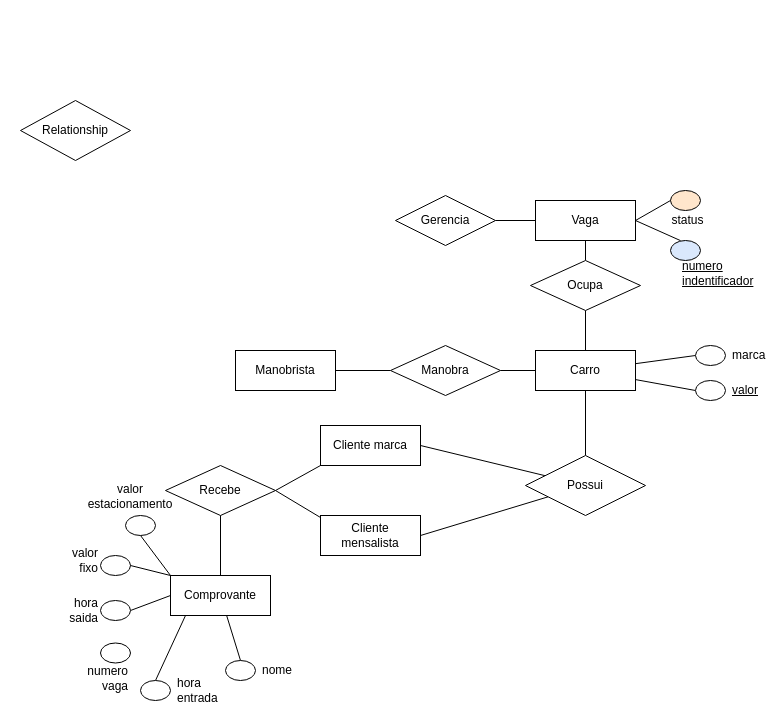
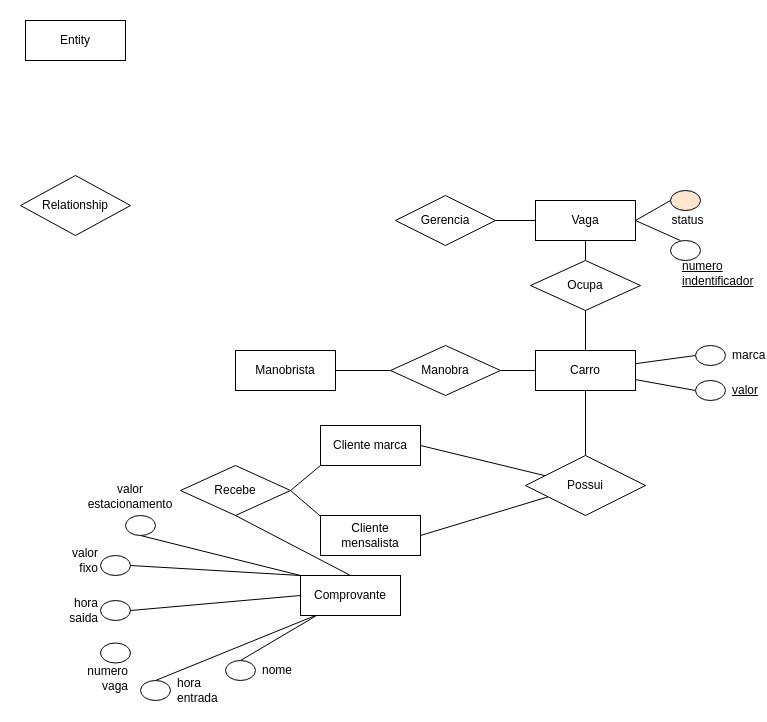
  <mxCell id="0" />
  <mxCell id="1" parent="0" />
- <mxCell id="3" value="Relationship" style="shape=rhombus;perimeter=rhombusPerimeter;whiteSpace=wrap;html=1;align=center;" parent="1" vertex="1"><mxGeometry x="20" y="100" width="110" height="60" as="geometry" /></mxCell>
+ <mxCell id="2" value="Entity" style="whiteSpace=wrap;html=1;align=center;" parent="1" vertex="1"><mxGeometry x="25" y="20" width="100" height="40" as="geometry" /></mxCell>
+ <mxCell id="3" value="Relationship" style="shape=rhombus;perimeter=rhombusPerimeter;whiteSpace=wrap;html=1;align=center;" parent="1" vertex="1"><mxGeometry x="20" y="175" width="110" height="60" as="geometry" /></mxCell>
  <mxCell id="4" style="rounded=0;orthogonalLoop=1;jettySize=auto;html=1;exitX=0.5;exitY=1;exitDx=0;exitDy=0;entryX=0.5;entryY=0;entryDx=0;entryDy=0;endArrow=none;endFill=0;" parent="1" source="5" target="39" edge="1"><mxGeometry relative="1" as="geometry" /></mxCell>
  <mxCell id="5" value="Vaga" style="whiteSpace=wrap;html=1;align=center;" parent="1" vertex="1"><mxGeometry x="535" y="200" width="100" height="40" as="geometry" /></mxCell>
- <mxCell id="6" value="numero indentificador" style="ellipse;whiteSpace=wrap;html=1;align=left;spacingRight=0;spacingTop=45;spacingLeft=10;fontStyle=4;fillColor=#dae8fc;" parent="1" vertex="1"><mxGeometry x="670" y="240" width="30" height="20" as="geometry" /></mxCell>
+ <mxCell id="6" value="numero indentificador" style="ellipse;whiteSpace=wrap;html=1;align=left;spacingRight=0;spacingTop=45;spacingLeft=10;fontStyle=4" parent="1" vertex="1"><mxGeometry x="670" y="240" width="30" height="20" as="geometry" /></mxCell>
  <mxCell id="7" value="" style="endArrow=none;html=1;rounded=0;entryX=0.332;entryY=0.004;entryDx=0;entryDy=0;entryPerimeter=0;exitX=1;exitY=0.5;exitDx=0;exitDy=0;" parent="1" source="5" target="6" edge="1"><mxGeometry relative="1" as="geometry"><mxPoint x="635" y="250" as="sourcePoint" /><mxPoint x="665" y="250" as="targetPoint" /></mxGeometry></mxCell>
  <mxCell id="8" value="&lt;span style=&quot;text-wrap: nowrap;&quot;&gt;status&lt;/span&gt;" style="ellipse;whiteSpace=wrap;html=1;align=center;spacingTop=40;spacingLeft=5;fillColor=#ffe6cc;" parent="1" vertex="1"><mxGeometry x="670" y="190" width="30" height="20" as="geometry" /></mxCell>
  <mxCell id="9" value="" style="endArrow=none;html=1;rounded=0;entryX=0;entryY=0.5;entryDx=0;entryDy=0;exitX=1;exitY=0.5;exitDx=0;exitDy=0;" parent="1" source="5" target="8" edge="1"><mxGeometry relative="1" as="geometry"><mxPoint x="655" y="240" as="sourcePoint" /><mxPoint x="675" y="250" as="targetPoint" /></mxGeometry></mxCell>
  <mxCell id="10" style="rounded=0;orthogonalLoop=1;jettySize=auto;html=1;exitX=1;exitY=0.5;exitDx=0;exitDy=0;entryX=0;entryY=0.5;entryDx=0;entryDy=0;endArrow=none;endFill=0;" parent="1" source="11" target="5" edge="1"><mxGeometry relative="1" as="geometry" /></mxCell>
  <mxCell id="11" value="Gerencia" style="shape=rhombus;perimeter=rhombusPerimeter;whiteSpace=wrap;html=1;align=center;" parent="1" vertex="1"><mxGeometry x="395" y="195" width="100" height="50" as="geometry" /></mxCell>
  <mxCell id="12" style="rounded=0;orthogonalLoop=1;jettySize=auto;html=1;exitX=0;exitY=1;exitDx=0;exitDy=0;entryX=1;entryY=0.5;entryDx=0;entryDy=0;endArrow=none;endFill=0;" parent="1" source="13" target="23" edge="1"><mxGeometry relative="1" as="geometry" /></mxCell>
  <mxCell id="13" value="Cliente marca" style="whiteSpace=wrap;html=1;align=center;" parent="1" vertex="1"><mxGeometry x="320" y="425" width="100" height="40" as="geometry" /></mxCell>
  <mxCell id="14" style="rounded=0;orthogonalLoop=1;jettySize=auto;html=1;endArrow=none;endFill=0;" edge="1" parent="1" source="16" target="20"><mxGeometry relative="1" as="geometry" /></mxCell>
  <mxCell id="15" style="rounded=0;orthogonalLoop=1;jettySize=auto;html=1;endArrow=none;endFill=0;" edge="1" parent="1" source="16" target="21"><mxGeometry relative="1" as="geometry" /></mxCell>
  <mxCell id="16" value="Manobra" style="shape=rhombus;perimeter=rhombusPerimeter;whiteSpace=wrap;html=1;align=center;" parent="1" vertex="1"><mxGeometry x="390" y="345" width="110" height="50" as="geometry" /></mxCell>
  <mxCell id="17" style="rounded=0;orthogonalLoop=1;jettySize=auto;html=1;entryX=0.5;entryY=0;entryDx=0;entryDy=0;endArrow=none;endFill=0;" edge="1" parent="1" source="20" target="43"><mxGeometry relative="1" as="geometry" /></mxCell>
  <mxCell id="18" style="rounded=0;orthogonalLoop=1;jettySize=auto;html=1;entryX=0;entryY=0.5;entryDx=0;entryDy=0;endArrow=none;endFill=0;" edge="1" parent="1" source="20" target="30"><mxGeometry relative="1" as="geometry" /></mxCell>
  <mxCell id="19" style="rounded=0;orthogonalLoop=1;jettySize=auto;html=1;entryX=0;entryY=0.5;entryDx=0;entryDy=0;endArrow=none;endFill=0;" edge="1" parent="1" source="20" target="22"><mxGeometry relative="1" as="geometry" /></mxCell>
  <mxCell id="20" value="Carro" style="whiteSpace=wrap;html=1;align=center;" parent="1" vertex="1"><mxGeometry x="535" y="350" width="100" height="40" as="geometry" /></mxCell>
  <mxCell id="21" value="Manobrista" style="whiteSpace=wrap;html=1;align=center;" parent="1" vertex="1"><mxGeometry x="235" y="350" width="100" height="40" as="geometry" /></mxCell>
  <mxCell id="22" value="&lt;span style=&quot;text-wrap: nowrap;&quot;&gt;valor&lt;/span&gt;" style="ellipse;whiteSpace=wrap;html=1;align=left;spacingRight=30;spacingLeft=35;fontStyle=4" parent="1" vertex="1"><mxGeometry x="695" y="380" width="30" height="20" as="geometry" /></mxCell>
- <mxCell id="23" value="Recebe" style="shape=rhombus;perimeter=rhombusPerimeter;whiteSpace=wrap;html=1;align=center;" parent="1" vertex="1"><mxGeometry x="165" y="465" width="110" height="50" as="geometry" /></mxCell>
+ <mxCell id="23" value="Recebe" style="shape=rhombus;perimeter=rhombusPerimeter;whiteSpace=wrap;html=1;align=center;" parent="1" vertex="1"><mxGeometry x="180" y="465" width="110" height="50" as="geometry" /></mxCell>
  <mxCell id="24" style="rounded=0;orthogonalLoop=1;jettySize=auto;html=1;exitX=0.15;exitY=1;exitDx=0;exitDy=0;entryX=0.5;entryY=0;entryDx=0;entryDy=0;endArrow=none;endFill=0;exitPerimeter=0;" parent="1" source="28" target="31" edge="1"><mxGeometry relative="1" as="geometry" /></mxCell>
  <mxCell id="25" style="rounded=0;orthogonalLoop=1;jettySize=auto;html=1;exitX=0;exitY=0.5;exitDx=0;exitDy=0;entryX=1;entryY=0.5;entryDx=0;entryDy=0;endArrow=none;endFill=0;" parent="1" source="28" target="29" edge="1"><mxGeometry relative="1" as="geometry" /></mxCell>
  <mxCell id="26" style="rounded=0;orthogonalLoop=1;jettySize=auto;html=1;exitX=0;exitY=0;exitDx=0;exitDy=0;entryX=0.5;entryY=1;entryDx=0;entryDy=0;endArrow=none;endFill=0;" parent="1" source="28" target="37" edge="1"><mxGeometry relative="1" as="geometry" /></mxCell>
  <mxCell id="27" style="rounded=0;orthogonalLoop=1;jettySize=auto;html=1;entryX=0.5;entryY=0;entryDx=0;entryDy=0;endArrow=none;endFill=0;" edge="1" parent="1" source="28" target="45"><mxGeometry relative="1" as="geometry" /></mxCell>
- <mxCell id="28" value="Comprovante" style="whiteSpace=wrap;html=1;align=center;" parent="1" vertex="1"><mxGeometry x="170" y="575" width="100" height="40" as="geometry" /></mxCell>
+ <mxCell id="28" value="Comprovante" style="whiteSpace=wrap;html=1;align=center;" parent="1" vertex="1"><mxGeometry x="300" y="575" width="100" height="40" as="geometry" /></mxCell>
  <mxCell id="29" value="hora&lt;br&gt;saida" style="ellipse;whiteSpace=wrap;html=1;align=right;spacingRight=30;" parent="1" vertex="1"><mxGeometry x="100" y="600" width="30" height="20" as="geometry" /></mxCell>
  <mxCell id="30" value="&lt;span style=&quot;text-wrap: nowrap;&quot;&gt;marca&lt;/span&gt;" style="ellipse;whiteSpace=wrap;html=1;align=left;spacingRight=30;spacingLeft=35;" parent="1" vertex="1"><mxGeometry x="695" y="345" width="30" height="20" as="geometry" /></mxCell>
  <mxCell id="31" value="&lt;span style=&quot;text-wrap: nowrap;&quot;&gt;&lt;font style=&quot;font-size: 12px;&quot;&gt;hora&lt;br&gt;entrada&lt;/font&gt;&lt;/span&gt;" style="ellipse;whiteSpace=wrap;html=1;align=left;perimeterSpacing=0;spacingLeft=35;" parent="1" vertex="1"><mxGeometry x="140" y="680" width="30" height="20" as="geometry" /></mxCell>
  <mxCell id="32" value="&lt;span style=&quot;text-wrap: nowrap;&quot;&gt;numero&lt;br&gt;vaga&lt;/span&gt;" style="ellipse;whiteSpace=wrap;html=1;align=right;spacingBottom=0;spacingTop=50;" parent="1" vertex="1"><mxGeometry x="100" y="642.5" width="30" height="20" as="geometry" /></mxCell>
  <mxCell id="33" style="rounded=0;orthogonalLoop=1;jettySize=auto;html=1;entryX=1;entryY=0.5;entryDx=0;entryDy=0;endArrow=none;endFill=0;exitX=0.05;exitY=0.125;exitDx=0;exitDy=0;exitPerimeter=0;" edge="1" parent="1" source="34" target="23"><mxGeometry relative="1" as="geometry"><mxPoint x="315" y="510" as="sourcePoint" /><Array as="points" /></mxGeometry></mxCell>
  <mxCell id="34" value="Cliente mensalista" style="whiteSpace=wrap;html=1;align=center;" parent="1" vertex="1"><mxGeometry x="320" y="515" width="100" height="40" as="geometry" /></mxCell>
  <mxCell id="35" value="valor&lt;br&gt;fixo" style="ellipse;whiteSpace=wrap;html=1;align=right;spacingRight=30;spacingBottom=10;" parent="1" vertex="1"><mxGeometry x="100" y="555" width="30" height="20" as="geometry" /></mxCell>
  <mxCell id="36" style="rounded=0;orthogonalLoop=1;jettySize=auto;html=1;exitX=0;exitY=0;exitDx=0;exitDy=0;endArrow=none;endFill=0;entryX=1;entryY=0.5;entryDx=0;entryDy=0;" parent="1" source="28" target="35" edge="1"><mxGeometry relative="1" as="geometry"><mxPoint x="140" y="565" as="targetPoint" /></mxGeometry></mxCell>
  <mxCell id="37" value="valor&lt;br&gt;&lt;div style=&quot;&quot;&gt;&lt;span style=&quot;background-color: initial;&quot;&gt;estacionamento&lt;/span&gt;&lt;/div&gt;" style="ellipse;whiteSpace=wrap;html=1;align=center;spacingRight=20;spacingBottom=58;" parent="1" vertex="1"><mxGeometry x="125" y="515" width="30" height="20" as="geometry" /></mxCell>
  <mxCell id="38" style="rounded=0;orthogonalLoop=1;jettySize=auto;html=1;exitX=0.5;exitY=1;exitDx=0;exitDy=0;entryX=0.5;entryY=0;entryDx=0;entryDy=0;endArrow=none;endFill=0;" parent="1" source="39" target="20" edge="1"><mxGeometry relative="1" as="geometry" /></mxCell>
  <mxCell id="39" value="Ocupa" style="shape=rhombus;perimeter=rhombusPerimeter;whiteSpace=wrap;html=1;align=center;" parent="1" vertex="1"><mxGeometry x="530" y="260" width="110" height="50" as="geometry" /></mxCell>
  <mxCell id="40" style="rounded=0;orthogonalLoop=1;jettySize=auto;html=1;exitX=0.5;exitY=1;exitDx=0;exitDy=0;endArrow=none;endFill=0;entryX=0.5;entryY=0;entryDx=0;entryDy=0;" parent="1" source="23" edge="1" target="28"><mxGeometry relative="1" as="geometry"><mxPoint x="200" y="575" as="targetPoint" /></mxGeometry></mxCell>
  <mxCell id="41" style="rounded=0;orthogonalLoop=1;jettySize=auto;html=1;entryX=1;entryY=0.5;entryDx=0;entryDy=0;endArrow=none;endFill=0;" edge="1" parent="1" source="43" target="13"><mxGeometry relative="1" as="geometry" /></mxCell>
  <mxCell id="42" style="rounded=0;orthogonalLoop=1;jettySize=auto;html=1;entryX=1;entryY=0.5;entryDx=0;entryDy=0;endArrow=none;endFill=0;" edge="1" parent="1" source="43" target="34"><mxGeometry relative="1" as="geometry" /></mxCell>
  <mxCell id="43" value="Possui" style="shape=rhombus;perimeter=rhombusPerimeter;whiteSpace=wrap;html=1;align=center;" vertex="1" parent="1"><mxGeometry x="525" y="455" width="120" height="60" as="geometry" /></mxCell>
  <mxCell id="44" style="edgeStyle=orthogonalEdgeStyle;rounded=0;orthogonalLoop=1;jettySize=auto;html=1;exitX=0.5;exitY=1;exitDx=0;exitDy=0;" edge="1" parent="1" source="30" target="30"><mxGeometry relative="1" as="geometry" /></mxCell>
  <mxCell id="45" value="&lt;span style=&quot;text-wrap: nowrap;&quot;&gt;nome&lt;/span&gt;" style="ellipse;whiteSpace=wrap;html=1;align=left;perimeterSpacing=0;spacingLeft=35;" vertex="1" parent="1"><mxGeometry x="225" y="660" width="30" height="20" as="geometry" /></mxCell>
